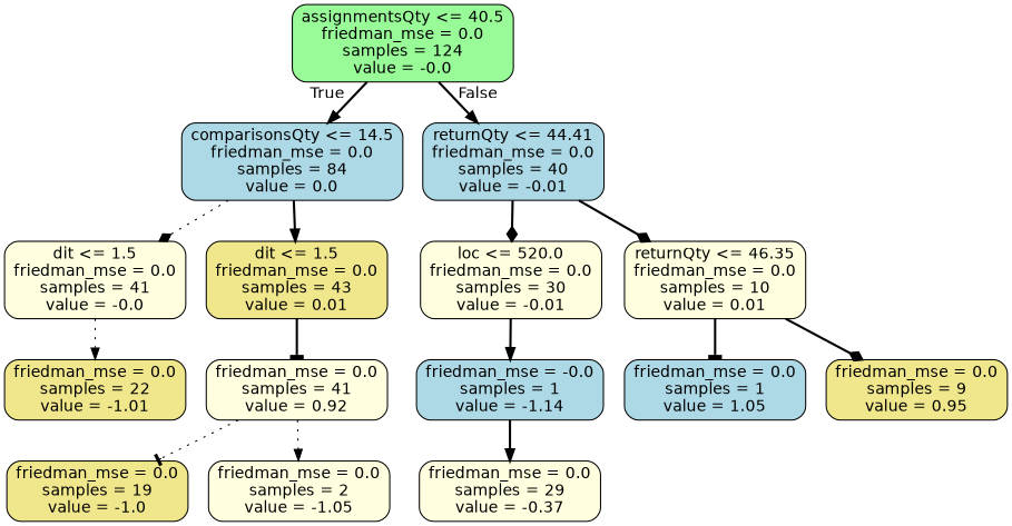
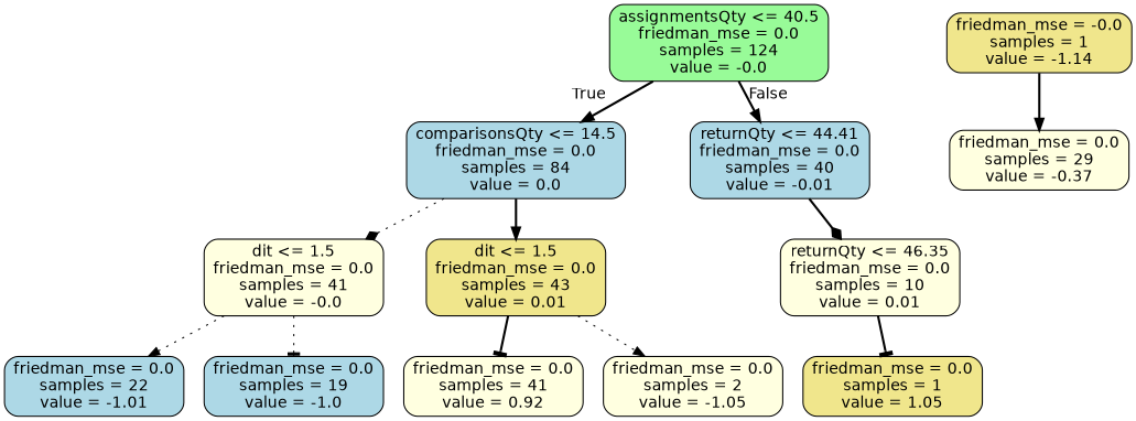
  digraph {
    node [color=black fillcolor=lightyellow fontname=helvetica shape=box style="filled, rounded"]
    edge [arrowhead=normal fontname=helvetica style=bold]
    n1 [fillcolor=palegreen label="assignmentsQty <= 40.5\nfriedman_mse = 0.0\nsamples = 124\nvalue = -0.0"]
    n2 [fillcolor=lightblue label="comparisonsQty <= 14.5\nfriedman_mse = 0.0\nsamples = 84\nvalue = 0.0"]
    n3 [fillcolor=lightblue label="returnQty <= 44.41\nfriedman_mse = 0.0\nsamples = 40\nvalue = -0.01"]
    n4 [label="dit <= 1.5\nfriedman_mse = 0.0\nsamples = 41\nvalue = -0.0"]
    n5 [fillcolor=khaki label="dit <= 1.5\nfriedman_mse = 0.0\nsamples = 43\nvalue = 0.01"]
-   n6 [label="loc <= 520.0\nfriedman_mse = 0.0\nsamples = 30\nvalue = -0.01"]
    n7 [label="returnQty <= 46.35\nfriedman_mse = 0.0\nsamples = 10\nvalue = 0.01"]
-   n8 [fillcolor=khaki label="friedman_mse = 0.0\nsamples = 22\nvalue = -1.01"]
-   n9 [fillcolor=khaki label="friedman_mse = 0.0\nsamples = 19\nvalue = -1.0"]
+   n8 [fillcolor=lightblue label="friedman_mse = 0.0\nsamples = 22\nvalue = -1.01"]
+   n9 [fillcolor=lightblue label="friedman_mse = 0.0\nsamples = 19\nvalue = -1.0"]
    n10 [label="friedman_mse = 0.0\nsamples = 41\nvalue = 0.92"]
    n11 [label="friedman_mse = 0.0\nsamples = 2\nvalue = -1.05"]
-   n12 [fillcolor=lightblue label="friedman_mse = -0.0\nsamples = 1\nvalue = -1.14"]
-   n13 [fillcolor=lightblue label="friedman_mse = 0.0\nsamples = 1\nvalue = 1.05"]
-   n14 [fillcolor=khaki label="friedman_mse = 0.0\nsamples = 9\nvalue = 0.95"]
+   n12 [fillcolor=khaki label="friedman_mse = -0.0\nsamples = 1\nvalue = -1.14"]
+   n13 [fillcolor=khaki label="friedman_mse = 0.0\nsamples = 1\nvalue = 1.05"]
    n15 [label="friedman_mse = 0.0\nsamples = 29\nvalue = -0.37"]
    n1 -> n2 [headlabel=True labelangle=45 labeldistance=2.5]
    n1 -> n3 [headlabel=False labelangle=-45 labeldistance=2.5]
    n2 -> n4 [arrowhead=diamond style=dotted]
    n2 -> n5
-   n3 -> n6 [arrowhead=diamond]
    n3 -> n7 [arrowhead=diamond]
    n4 -> n8 [style=dotted]
-   n10 -> n9 [arrowhead=tee style=dotted]
+   n4 -> n9 [arrowhead=tee style=dotted]
    n5 -> n10 [arrowhead=tee]
-   n10 -> n11 [style=dotted]
-   n6 -> n12
+   n5 -> n11 [style=dotted]
    n7 -> n13 [arrowhead=tee]
-   n7 -> n14 [arrowhead=diamond]
    n12 -> n15
  }
